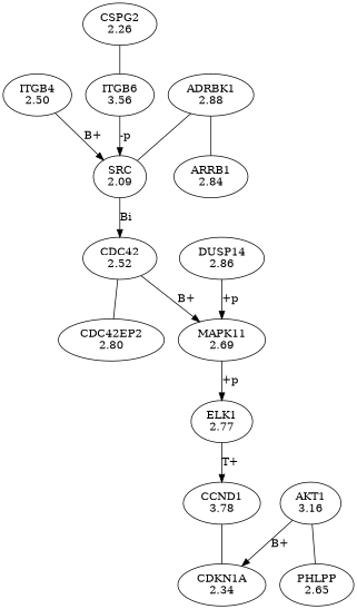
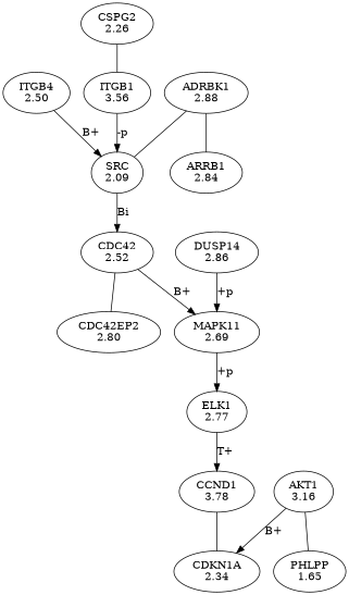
  digraph {
    n1 [label="ITGB4\n2.50"]
    n2 [label="SRC\n2.09"]
    n3 [label="CDC42\n2.52"]
    n4 [label="CDC42EP2\n2.80"]
    n5 [label="MAPK11\n2.69"]
-   n6 [label="ITGB6\n3.56"]
+   n6 [label="ITGB1\n3.56"]
    n7 [label="ADRBK1\n2.88"]
    n8 [label="ARRB1\n2.84"]
    n9 [label="ELK1\n2.77"]
    n10 [label="CCND1\n3.78"]
    n11 [label="DUSP14\n2.86"]
    n12 [label="CDKN1A\n2.34"]
    n13 [label="AKT1\n3.16"]
-   n14 [label="PHLPP\n2.65"]
+   n14 [label="PHLPP\n1.65"]
    n15 [label="CSPG2\n2.26"]
    n1 -> n2 [label="B+"]
    n2 -> n3 [label=Bi]
    n3 -> n4 [arrowhead=none]
    n3 -> n5 [label="B+"]
    n5 -> n9 [label="+p"]
    n6 -> n2 [label="-p"]
    n7 -> n2 [arrowhead=none]
    n7 -> n8 [arrowhead=none]
    n9 -> n10 [label="T+"]
    n10 -> n12 [arrowhead=none]
    n11 -> n5 [label="+p"]
    n13 -> n12 [label="B+"]
    n13 -> n14 [arrowhead=none]
    n15 -> n6 [arrowhead=none]
  }
